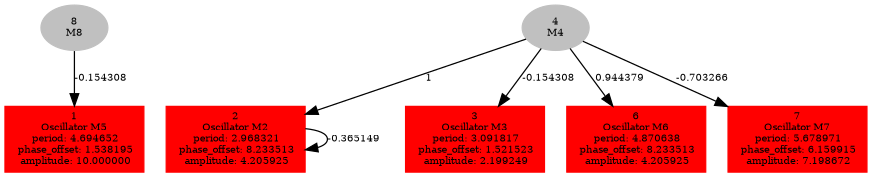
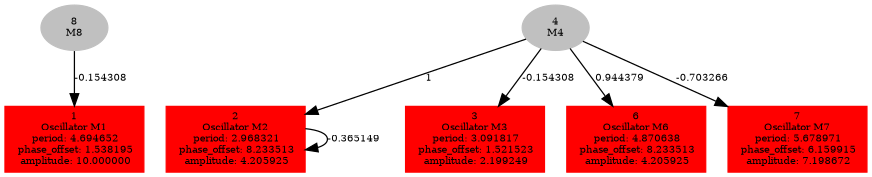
  digraph {
    forcelabels=true
    node [color=red fontsize=8 shape=box style=filled]
    edge [fontsize=8]
-   n1 [label=<1<BR />Oscillator M5<BR /> period: 4.694652<BR /> phase_offset: 1.538195<BR /> amplitude: 10.000000>]
+   n1 [label=<1<BR />Oscillator M1<BR /> period: 4.694652<BR /> phase_offset: 1.538195<BR /> amplitude: 10.000000>]
    n2 [label=<2<BR />Oscillator M2<BR /> period: 2.968321<BR /> phase_offset: 8.233513<BR /> amplitude: 4.205925>]
    n3 [label=<3<BR />Oscillator M3<BR /> period: 3.091817<BR /> phase_offset: 1.521523<BR /> amplitude: 2.199249>]
    n4 [color=grey label=<4<BR/>M4> shape=""]
    n5 [label=<6<BR />Oscillator M6<BR /> period: 4.870638<BR /> phase_offset: 8.233513<BR /> amplitude: 4.205925>]
    n6 [label=<7<BR />Oscillator M7<BR /> period: 5.678971<BR /> phase_offset: 6.159915<BR /> amplitude: 7.198672>]
    n7 [color=grey label=<8<BR/>M8> shape=""]
    n2 -> n2 [label="-0.365149 "]
    n4 -> n2 [label="1 "]
    n4 -> n3 [label="-0.154308 "]
    n4 -> n5 [label="0.944379 "]
    n4 -> n6 [label="-0.703266 "]
    n7 -> n1 [label="-0.154308 "]
  }
